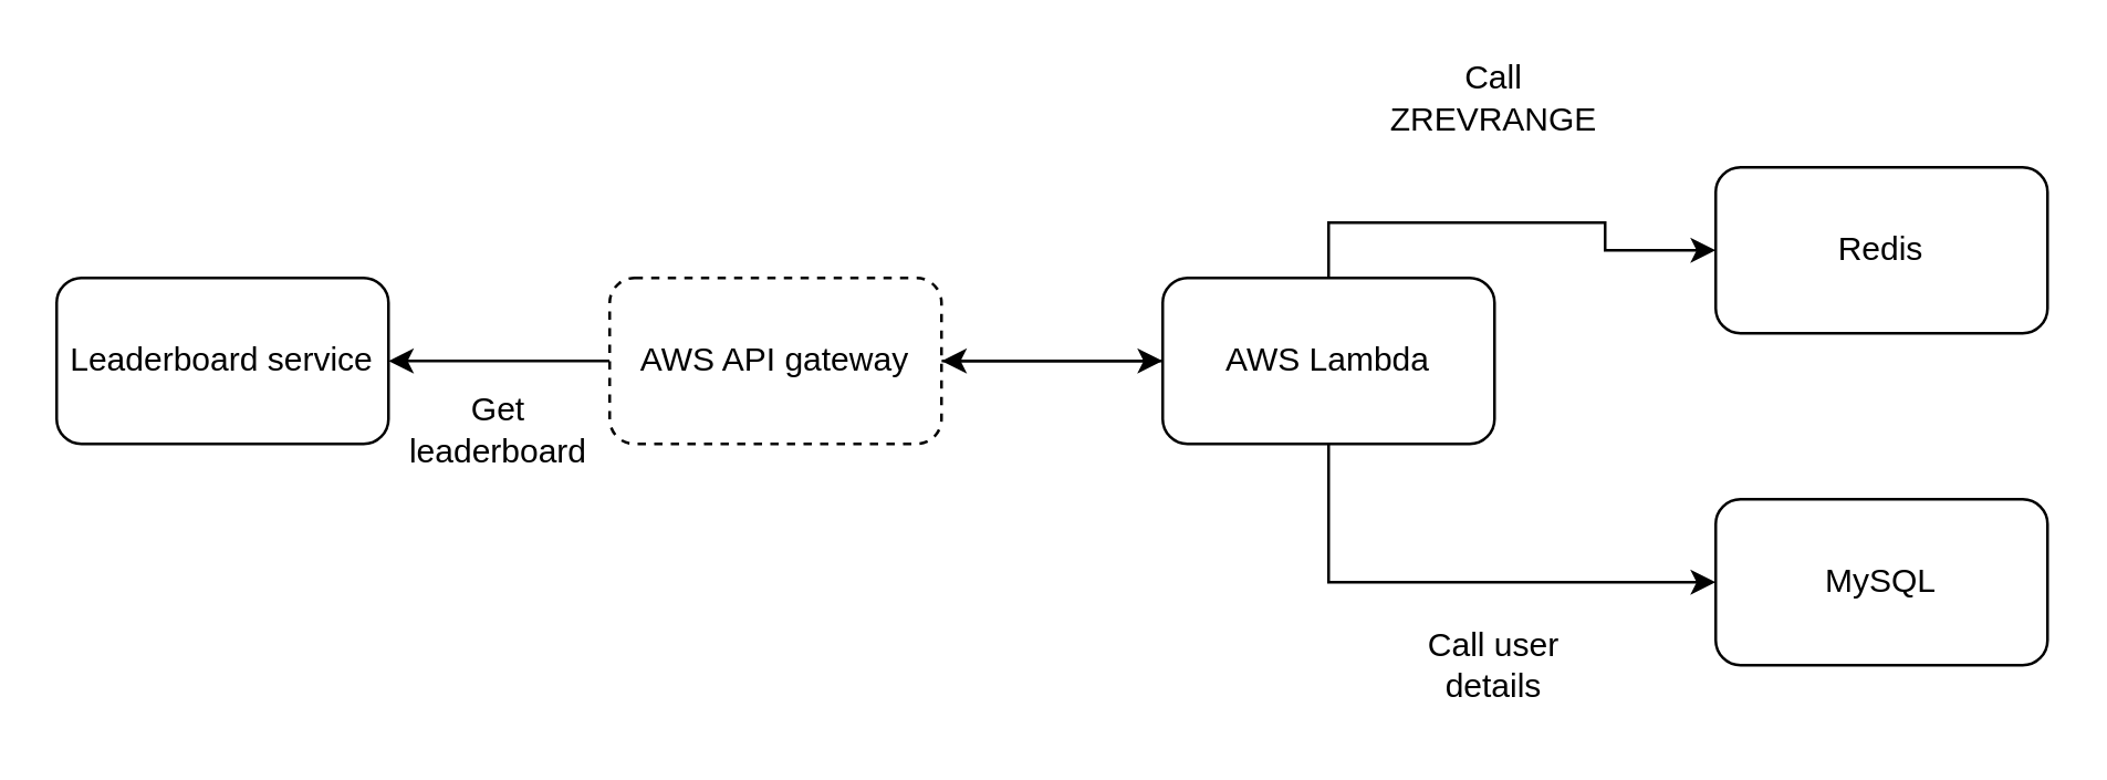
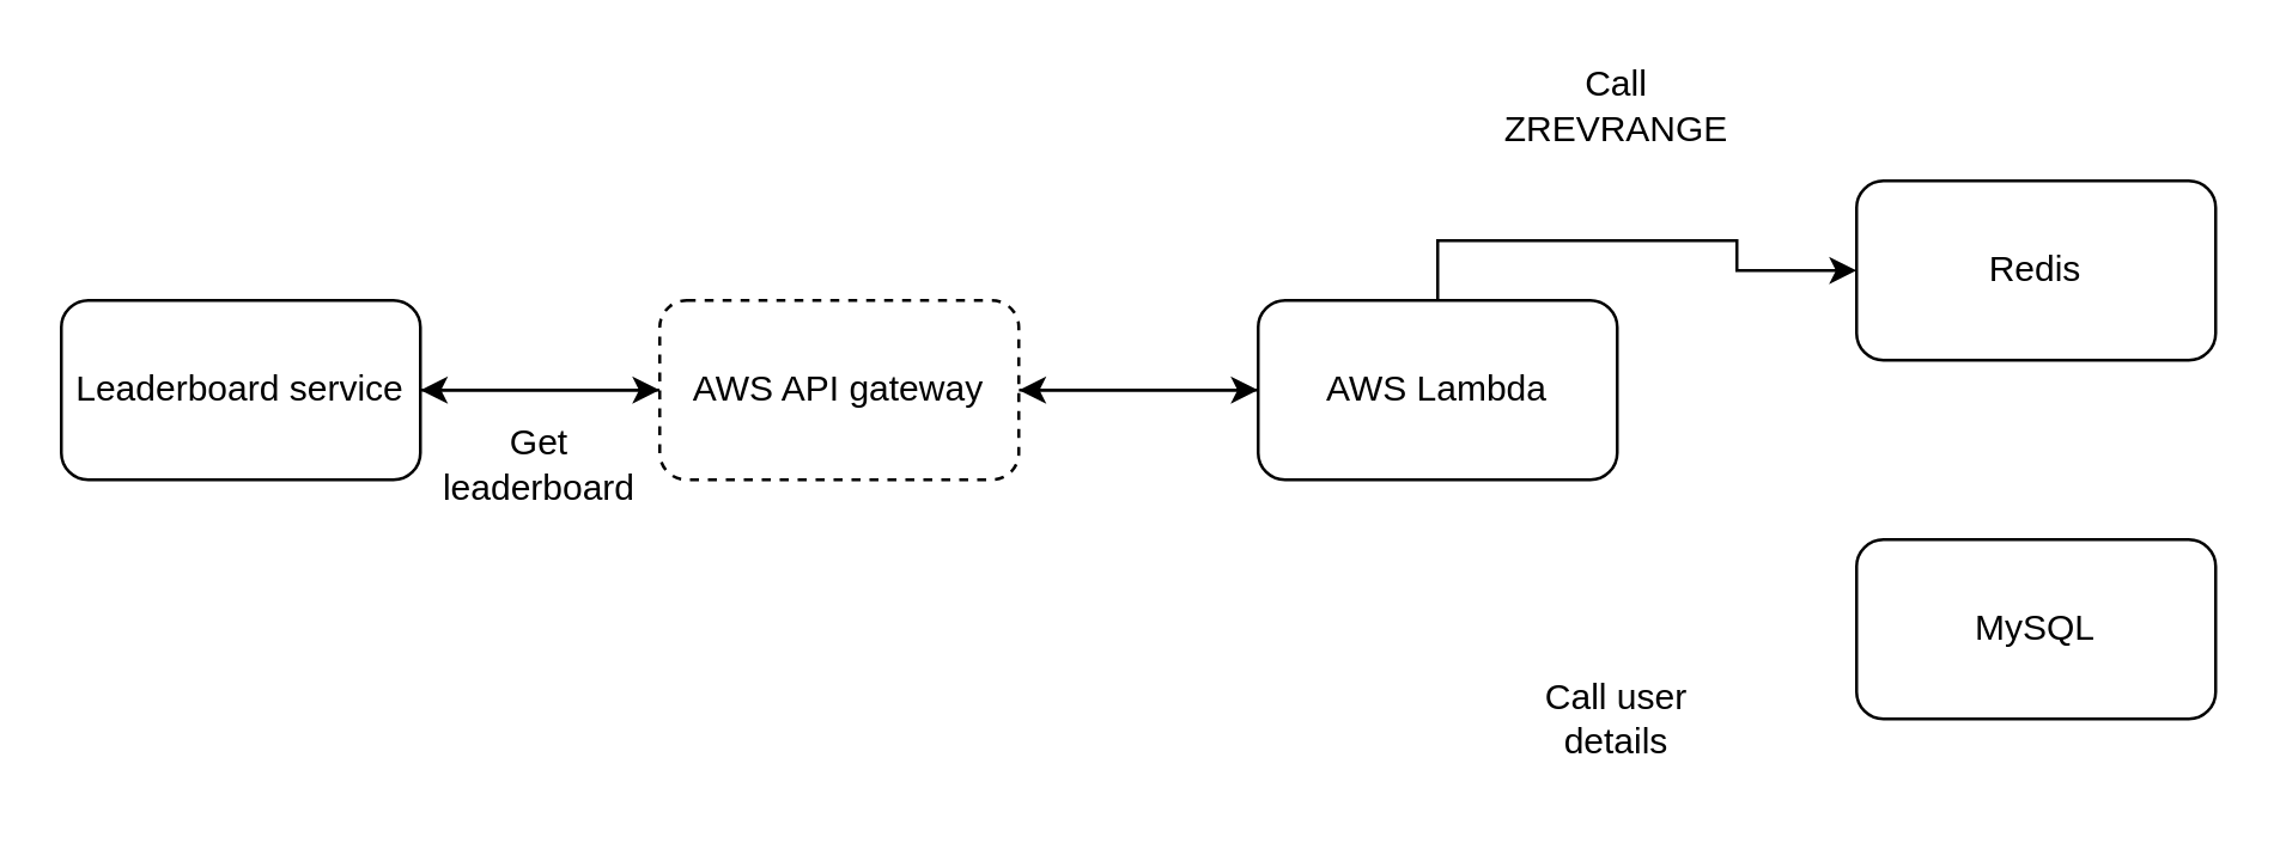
  <mxCell id="0" />
  <mxCell id="1" parent="0" />
+ <mxCell id="2" style="edgeStyle=orthogonalEdgeStyle;rounded=0;orthogonalLoop=1;jettySize=auto;html=1;exitX=1;exitY=0.5;exitDx=0;exitDy=0;" parent="1" source="3" target="6" edge="1"><mxGeometry relative="1" as="geometry" /></mxCell>
  <mxCell id="3" value="Leaderboard service" style="rounded=1;whiteSpace=wrap;html=1;" parent="1" vertex="1"><mxGeometry x="20" y="100" width="120" height="60" as="geometry" /></mxCell>
  <mxCell id="4" style="edgeStyle=orthogonalEdgeStyle;rounded=0;orthogonalLoop=1;jettySize=auto;html=1;exitX=1;exitY=0.5;exitDx=0;exitDy=0;entryX=0;entryY=0.5;entryDx=0;entryDy=0;" parent="1" source="6" target="10" edge="1"><mxGeometry relative="1" as="geometry" /></mxCell>
  <mxCell id="5" style="edgeStyle=orthogonalEdgeStyle;rounded=0;orthogonalLoop=1;jettySize=auto;html=1;exitX=0;exitY=0.5;exitDx=0;exitDy=0;" parent="1" source="6" edge="1"><mxGeometry relative="1" as="geometry"><mxPoint x="140" y="130" as="targetPoint" /></mxGeometry></mxCell>
  <mxCell id="6" value="AWS API gateway" style="rounded=1;whiteSpace=wrap;html=1;dashed=1;" parent="1" vertex="1"><mxGeometry x="220" y="100" width="120" height="60" as="geometry" /></mxCell>
  <mxCell id="7" style="edgeStyle=orthogonalEdgeStyle;rounded=0;orthogonalLoop=1;jettySize=auto;html=1;exitX=0.5;exitY=0;exitDx=0;exitDy=0;entryX=0;entryY=0.5;entryDx=0;entryDy=0;" parent="1" source="10" target="11" edge="1"><mxGeometry relative="1" as="geometry" /></mxCell>
- <mxCell id="8" style="edgeStyle=orthogonalEdgeStyle;rounded=0;orthogonalLoop=1;jettySize=auto;html=1;exitX=0.5;exitY=1;exitDx=0;exitDy=0;entryX=0;entryY=0.5;entryDx=0;entryDy=0;" parent="1" source="10" target="12" edge="1"><mxGeometry relative="1" as="geometry" /></mxCell>
  <mxCell id="9" style="edgeStyle=orthogonalEdgeStyle;rounded=0;orthogonalLoop=1;jettySize=auto;html=1;exitX=0;exitY=0.5;exitDx=0;exitDy=0;entryX=1;entryY=0.5;entryDx=0;entryDy=0;" edge="1" parent="1" source="10" target="6"><mxGeometry relative="1" as="geometry" /></mxCell>
  <mxCell id="10" value="AWS Lambda" style="rounded=1;whiteSpace=wrap;html=1;" parent="1" vertex="1"><mxGeometry x="420" y="100" width="120" height="60" as="geometry" /></mxCell>
  <mxCell id="11" value="Redis" style="rounded=1;whiteSpace=wrap;html=1;" parent="1" vertex="1"><mxGeometry x="620" y="60" width="120" height="60" as="geometry" /></mxCell>
  <mxCell id="12" value="MySQL" style="rounded=1;whiteSpace=wrap;html=1;" parent="1" vertex="1"><mxGeometry x="620" y="180" width="120" height="60" as="geometry" /></mxCell>
  <mxCell id="13" value="Get leaderboard" style="text;html=1;align=center;verticalAlign=middle;whiteSpace=wrap;rounded=0;" parent="1" vertex="1"><mxGeometry x="140" y="140" width="80" height="30" as="geometry" /></mxCell>
  <mxCell id="14" value="Call ZREVRANGE" style="text;html=1;align=center;verticalAlign=middle;whiteSpace=wrap;rounded=0;" parent="1" vertex="1"><mxGeometry x="500" y="20" width="80" height="30" as="geometry" /></mxCell>
  <mxCell id="15" value="Call user details" style="text;html=1;align=center;verticalAlign=middle;whiteSpace=wrap;rounded=0;" parent="1" vertex="1"><mxGeometry x="500" y="220" width="80" height="40" as="geometry" /></mxCell>
